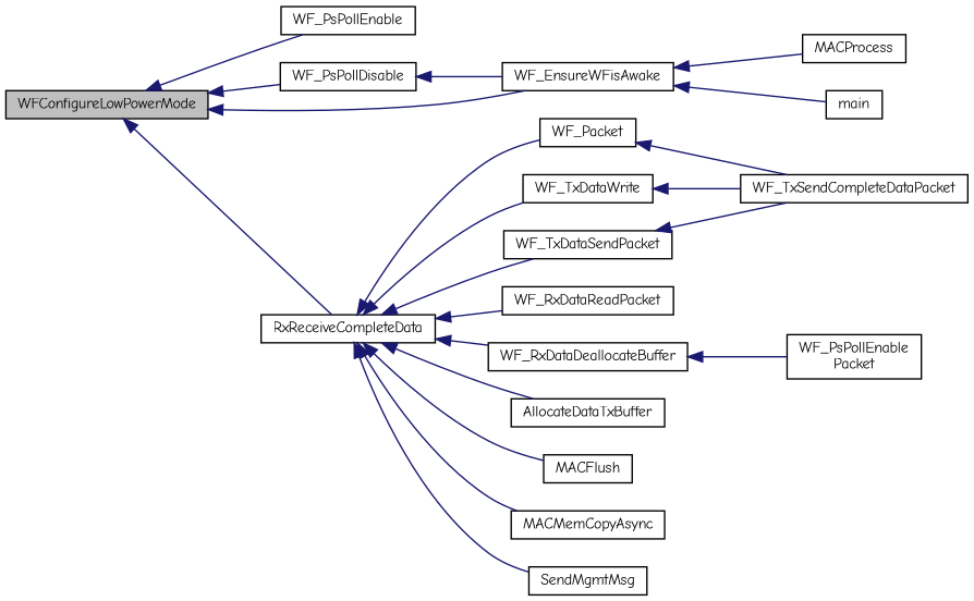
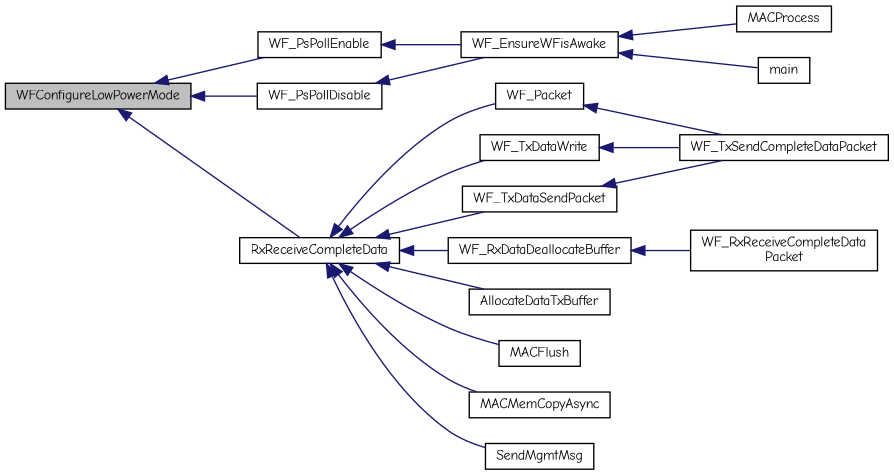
  digraph {
    fontname="Comic Neue"
    rankdir=LR
    node [color=black fillcolor=white fontname="Comic Neue" fontsize=10 shape=record style=filled]
    edge [color=midnightblue dir=back fontname="Comic Neue" fontsize=10 labelfontname=Helvetica labelfontsize=10 style=solid]
    n1 [fillcolor=grey75 fontcolor=black height=0.2 label=WFConfigureLowPowerMode width=0.4]
    n2 [height=0.2 label=WF_PsPollEnable width=0.4]
    n3 [height=0.2 label=WF_PsPollDisable width=0.4]
    n4 [height=0.2 label=RxReceiveCompleteData width=0.4]
    n5 [height=0.2 label=WF_EnsureWFisAwake width=0.4]
    n6 [height=0.2 label=WF_Packet width=0.4]
    n7 [height=0.2 label=WF_TxDataWrite width=0.4]
    n8 [height=0.2 label=WF_TxDataSendPacket width=0.4]
-   n9 [height=0.2 label=WF_RxDataReadPacket width=0.4]
    n10 [height=0.2 label=WF_RxDataDeallocateBuffer width=0.4]
    n11 [height=0.2 label=AllocateDataTxBuffer width=0.4]
    n12 [height=0.2 label=MACFlush width=0.4]
    n13 [height=0.2 label=MACMemCopyAsync width=0.4]
    n14 [height=0.2 label=SendMgmtMsg width=0.4]
    n15 [height=0.2 label=MACProcess width=0.4]
    n16 [height=0.2 label=main width=0.4]
    n17 [height=0.2 label=WF_TxSendCompleteDataPacket width=0.4]
-   n18 [height=0.2 label="WF_PsPollEnable\lPacket" width=0.4]
+   n18 [height=0.2 label="WF_RxReceiveCompleteData\lPacket" width=0.4]
    n1 -> n2
    n1 -> n3
    n1 -> n4
-   n1 -> n5
+   n2 -> n5
    n3 -> n5
    n4 -> n6
    n4 -> n7
    n4 -> n8
-   n4 -> n9
    n4 -> n10
    n4 -> n11
    n4 -> n12
    n4 -> n13
    n4 -> n14
    n5 -> n15
    n5 -> n16
    n6 -> n17
    n7 -> n17
    n8 -> n17
    n10 -> n18
  }
